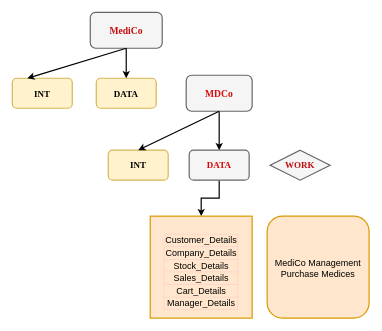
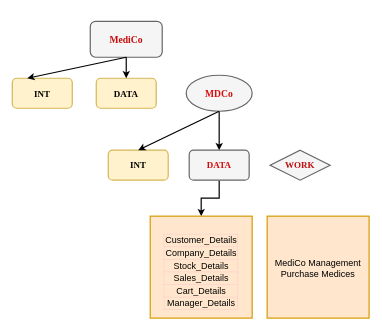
  <mxCell id="0" />
  <mxCell id="1" parent="0" />
- <mxCell id="2" value="&lt;font size=&quot;1&quot; color=&quot;#c50d0d&quot; style=&quot;&quot; face=&quot;Verdana&quot;&gt;&lt;b style=&quot;font-size: 16px;&quot;&gt;MediCo&lt;/b&gt;&lt;/font&gt;" style="rounded=1;whiteSpace=wrap;html=1;hachureGap=4;strokeWidth=2;fillColor=#f5f5f5;fontColor=#333333;strokeColor=#666666;" vertex="1" parent="1"><mxGeometry x="150" y="20" width="120" height="60" as="geometry" /></mxCell>
+ <mxCell id="2" value="&lt;font size=&quot;1&quot; color=&quot;#c50d0d&quot; style=&quot;&quot; face=&quot;Verdana&quot;&gt;&lt;b style=&quot;font-size: 16px;&quot;&gt;MediCo&lt;/b&gt;&lt;/font&gt;" style="rounded=1;whiteSpace=wrap;html=1;hachureGap=4;strokeWidth=2;fillColor=#f5f5f5;fontColor=#333333;strokeColor=#666666;" vertex="1" parent="1"><mxGeometry x="150" y="35" width="120" height="60" as="geometry" /></mxCell>
  <mxCell id="3" value="&lt;font size=&quot;1&quot; face=&quot;Verdana&quot; style=&quot;&quot;&gt;&lt;b style=&quot;font-size: 15px;&quot;&gt;INT&lt;/b&gt;&lt;/font&gt;" style="rounded=1;whiteSpace=wrap;html=1;hachureGap=4;strokeWidth=2;fillColor=#fff2cc;strokeColor=#d6b656;" vertex="1" parent="1"><mxGeometry x="20" y="130" width="100" height="50" as="geometry" /></mxCell>
  <mxCell id="4" value="" style="endArrow=classic;html=1;rounded=0;hachureGap=4;exitX=0.5;exitY=1;exitDx=0;exitDy=0;entryX=0.25;entryY=0;entryDx=0;entryDy=0;strokeWidth=2;endFill=1;" edge="1" parent="1" source="2" target="3"><mxGeometry width="50" height="50" relative="1" as="geometry"><mxPoint x="160" y="250" as="sourcePoint" /><mxPoint x="210" y="200" as="targetPoint" /></mxGeometry></mxCell>
  <mxCell id="5" value="&lt;font size=&quot;1&quot; face=&quot;Verdana&quot;&gt;&lt;b style=&quot;font-size: 15px;&quot;&gt;DATA&lt;/b&gt;&lt;/font&gt;" style="rounded=1;whiteSpace=wrap;html=1;hachureGap=4;strokeWidth=2;fillColor=#fff2cc;strokeColor=#d6b656;" vertex="1" parent="1"><mxGeometry x="160" y="130" width="100" height="50" as="geometry" /></mxCell>
  <mxCell id="6" value="" style="edgeStyle=orthogonalEdgeStyle;rounded=0;hachureGap=4;orthogonalLoop=1;jettySize=auto;html=1;endArrow=classic;endFill=1;strokeWidth=2;" edge="1" parent="1" source="7" target="11"><mxGeometry relative="1" as="geometry" /></mxCell>
- <mxCell id="7" value="&lt;font color=&quot;#d90d0d&quot; face=&quot;Verdana&quot;&gt;&lt;span style=&quot;font-size: 16px;&quot;&gt;&lt;b&gt;MDCo&lt;/b&gt;&lt;/span&gt;&lt;/font&gt;" style="rounded=1;whiteSpace=wrap;html=1;hachureGap=4;strokeWidth=2;fillColor=#f5f5f5;fontColor=#333333;strokeColor=#666666;" vertex="1" parent="1"><mxGeometry x="310" y="125" width="110" height="60" as="geometry" /></mxCell>
+ <mxCell id="7" value="&lt;font color=&quot;#d90d0d&quot; face=&quot;Verdana&quot;&gt;&lt;span style=&quot;font-size: 16px;&quot;&gt;&lt;b&gt;MDCo&lt;/b&gt;&lt;/span&gt;&lt;/font&gt;" style="ellipse;whiteSpace=wrap;html=1;hachureGap=4;strokeWidth=2;fillColor=#f5f5f5;fontColor=#333333;strokeColor=#666666;" vertex="1" parent="1"><mxGeometry x="310" y="125" width="110" height="60" as="geometry" /></mxCell>
  <mxCell id="8" value="" style="endArrow=classic;html=1;rounded=0;hachureGap=4;exitX=0.5;exitY=1;exitDx=0;exitDy=0;entryX=0.5;entryY=0;entryDx=0;entryDy=0;strokeWidth=2;endFill=1;" edge="1" parent="1" source="2" target="5"><mxGeometry width="50" height="50" relative="1" as="geometry"><mxPoint x="170" y="320" as="sourcePoint" /><mxPoint x="200" y="250" as="targetPoint" /></mxGeometry></mxCell>
  <mxCell id="9" value="&lt;font size=&quot;1&quot; face=&quot;Verdana&quot; style=&quot;&quot;&gt;&lt;b style=&quot;font-size: 15px;&quot;&gt;INT&lt;/b&gt;&lt;/font&gt;" style="rounded=1;whiteSpace=wrap;html=1;hachureGap=4;strokeWidth=2;fillColor=#fff2cc;strokeColor=#d6b656;" vertex="1" parent="1"><mxGeometry x="180" y="250" width="100" height="50" as="geometry" /></mxCell>
  <mxCell id="10" value="" style="edgeStyle=orthogonalEdgeStyle;rounded=0;hachureGap=4;orthogonalLoop=1;jettySize=auto;html=1;strokeWidth=2;endArrow=classic;endFill=1;" edge="1" parent="1" source="11" target="14"><mxGeometry relative="1" as="geometry" /></mxCell>
  <mxCell id="11" value="&lt;font size=&quot;1&quot; color=&quot;#d50707&quot; face=&quot;Verdana&quot;&gt;&lt;b style=&quot;font-size: 15px;&quot;&gt;DATA&lt;/b&gt;&lt;/font&gt;" style="rounded=1;whiteSpace=wrap;html=1;hachureGap=4;strokeWidth=2;fillColor=#f5f5f5;fontColor=#333333;strokeColor=#666666;" vertex="1" parent="1"><mxGeometry x="315" y="250" width="100" height="50" as="geometry" /></mxCell>
  <mxCell id="12" value="&lt;font size=&quot;1&quot; color=&quot;#bf0d0d&quot; face=&quot;Verdana&quot;&gt;&lt;b style=&quot;font-size: 15px;&quot;&gt;WORK&lt;/b&gt;&lt;/font&gt;" style="rhombus;whiteSpace=wrap;html=1;hachureGap=4;strokeWidth=2;fillColor=#f5f5f5;fontColor=#333333;strokeColor=#666666;" vertex="1" parent="1"><mxGeometry x="450" y="250" width="100" height="50" as="geometry" /></mxCell>
  <mxCell id="13" value="" style="endArrow=classic;html=1;rounded=0;hachureGap=4;exitX=0.5;exitY=1;exitDx=0;exitDy=0;entryX=0.5;entryY=0;entryDx=0;entryDy=0;strokeWidth=2;endFill=1;" edge="1" parent="1" source="7" target="9"><mxGeometry width="50" height="50" relative="1" as="geometry"><mxPoint x="260" y="300" as="sourcePoint" /><mxPoint x="310" y="250" as="targetPoint" /></mxGeometry></mxCell>
  <mxCell id="14" value="&lt;p style=&quot;line-height: 0%; font-size: 15px;&quot;&gt;&lt;/p&gt;&lt;table align=&quot;right&quot; style=&quot;border: 1px solid rgb(255, 204, 204); border-collapse: collapse; font-size: 15px;&quot; border=&quot;1&quot;&gt;&lt;tbody&gt;&lt;tr&gt;&lt;td&gt;&lt;font style=&quot;font-size: 15px;&quot;&gt;Customer_Details&lt;/font&gt;&lt;/td&gt;&lt;/tr&gt;&lt;tr&gt;&lt;td&gt;&lt;font style=&quot;font-size: 15px;&quot;&gt;Company_Details&lt;/font&gt;&lt;/td&gt;&lt;/tr&gt;&lt;tr&gt;&lt;td&gt;&lt;font style=&quot;font-size: 15px;&quot;&gt;Stock_Details&lt;/font&gt;&lt;/td&gt;&lt;/tr&gt;&lt;tr&gt;&lt;td&gt;&lt;font style=&quot;font-size: 15px;&quot;&gt;Sales_Details&lt;/font&gt;&lt;/td&gt;&lt;/tr&gt;&lt;tr&gt;&lt;td&gt;&lt;font style=&quot;font-size: 15px;&quot;&gt;Cart_Details&lt;/font&gt;&lt;/td&gt;&lt;/tr&gt;&lt;tr&gt;&lt;td&gt;&lt;font style=&quot;font-size: 15px;&quot;&gt;Manager_Details&lt;/font&gt;&lt;/td&gt;&lt;/tr&gt;&lt;/tbody&gt;&lt;/table&gt;&lt;p style=&quot;font-size: 15px;&quot;&gt;&lt;/p&gt;" style="whiteSpace=wrap;html=1;aspect=fixed;hachureGap=4;strokeWidth=2;fillColor=#ffe6cc;strokeColor=#d79b00;" vertex="1" parent="1"><mxGeometry x="250" y="360" width="170" height="170" as="geometry" /></mxCell>
- <mxCell id="15" value="&lt;p style=&quot;line-height: 130%; font-size: 16px;&quot;&gt;&lt;/p&gt;&lt;font style=&quot;font-size: 15px;&quot;&gt;MediCo Management&lt;br&gt;Purchase Medices&lt;/font&gt;&lt;br&gt;&lt;p&gt;&lt;/p&gt;" style="whiteSpace=wrap;html=1;aspect=fixed;hachureGap=4;strokeWidth=2;fillColor=#ffe6cc;strokeColor=#d79b00;rounded=1;" vertex="1" parent="1"><mxGeometry x="445" y="360" width="170" height="170" as="geometry" /></mxCell>
+ <mxCell id="15" value="&lt;p style=&quot;line-height: 130%; font-size: 16px;&quot;&gt;&lt;/p&gt;&lt;font style=&quot;font-size: 15px;&quot;&gt;MediCo Management&lt;br&gt;Purchase Medices&lt;/font&gt;&lt;br&gt;&lt;p&gt;&lt;/p&gt;" style="whiteSpace=wrap;html=1;aspect=fixed;hachureGap=4;strokeWidth=2;fillColor=#ffe6cc;strokeColor=#d79b00;" vertex="1" parent="1"><mxGeometry x="445" y="360" width="170" height="170" as="geometry" /></mxCell>
